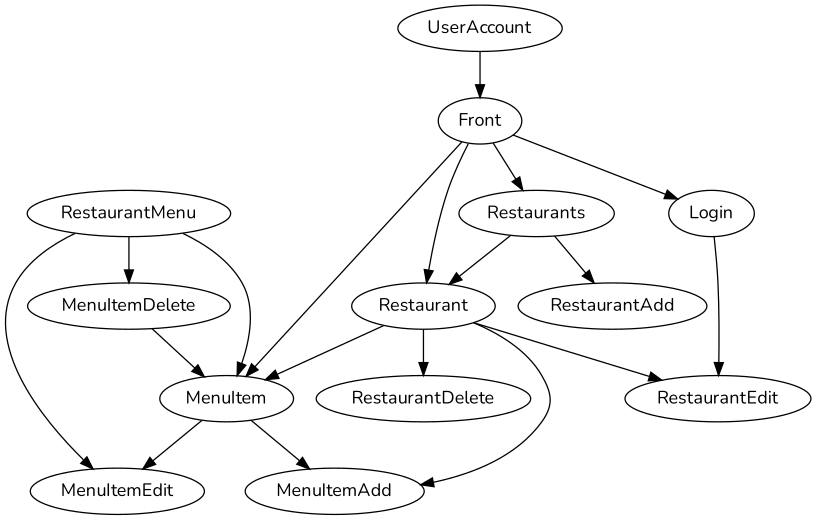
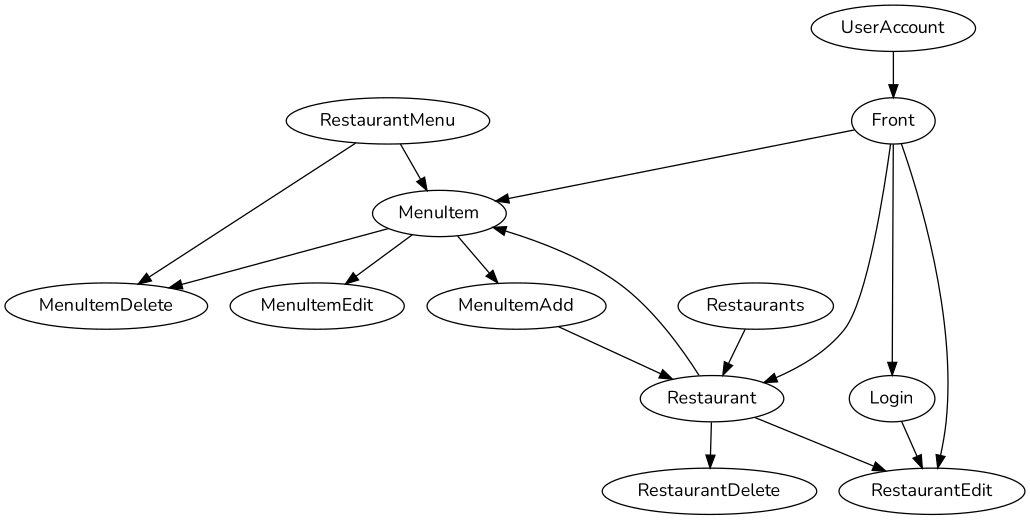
  digraph {
    fontname=Nunito
    shape=box
    node [fontname=Nunito]
    edge [fontname=Nunito]
    Front
    Restaurants
    MenuItem
    Restaurant
    Login
-   RestaurantAdd
    MenuItemEdit
    MenuItemDelete
    MenuItemAdd
    RestaurantEdit
    RestaurantDelete
    UserAccount
    RestaurantMenu
-   Front -> Restaurants
+   Front -> RestaurantEdit
    Front -> MenuItem
    Front -> Restaurant
    Front -> Login
    Restaurants -> Restaurant
-   Restaurants -> RestaurantAdd
    MenuItem -> MenuItemEdit
-   MenuItemDelete -> MenuItem
+   MenuItem -> MenuItemDelete
    MenuItem -> MenuItemAdd
    Restaurant -> MenuItem
-   Restaurant -> MenuItemAdd
+   MenuItemAdd -> Restaurant
    Restaurant -> RestaurantEdit
    Restaurant -> RestaurantDelete
    Login -> RestaurantEdit
    UserAccount -> Front
    RestaurantMenu -> MenuItem
-   RestaurantMenu -> MenuItemEdit
    RestaurantMenu -> MenuItemDelete
  }
